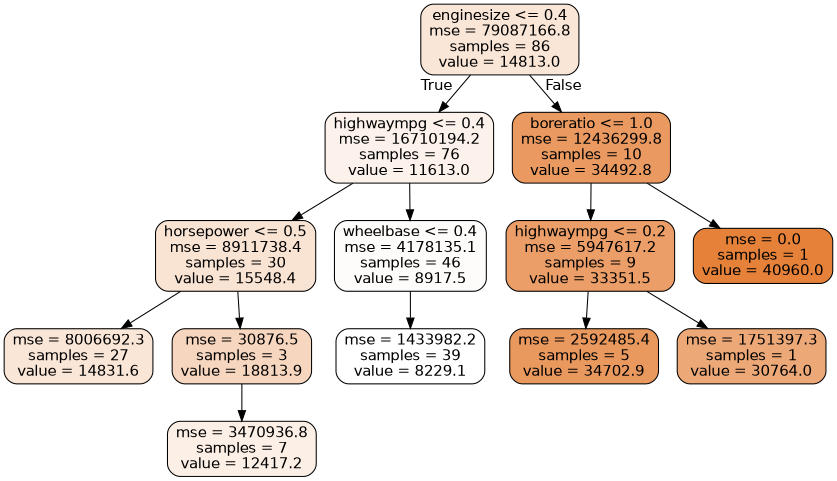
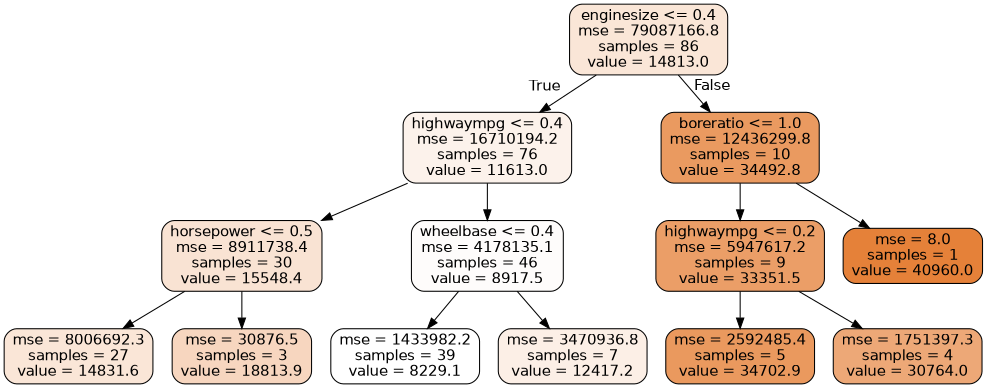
  digraph {
    node [color=black fillcolor="#fae6d7" fontname=helvetica shape=box style="filled, rounded"]
    edge [fontname=helvetica]
    n1 [label="enginesize <= 0.4\nmse = 79087166.8\nsamples = 86\nvalue = 14813.0"]
    n2 [fillcolor="#fcf2eb" label="highwaympg <= 0.4\nmse = 16710194.2\nsamples = 76\nvalue = 11613.0"]
    n3 [fillcolor="#ea9a60" label="boreratio <= 1.0\nmse = 12436299.8\nsamples = 10\nvalue = 34492.8"]
    n4 [fillcolor="#f9e3d3" label="horsepower <= 0.5\nmse = 8911738.4\nsamples = 30\nvalue = 15548.4"]
    n5 [fillcolor="#fefcfb" label="wheelbase <= 0.4\nmse = 4178135.1\nsamples = 46\nvalue = 8917.5"]
    n6 [fillcolor="#eb9e67" label="highwaympg <= 0.2\nmse = 5947617.2\nsamples = 9\nvalue = 33351.5"]
-   n7 [fillcolor="#e58139" label="mse = 0.0\nsamples = 1\nvalue = 40960.0"]
+   n7 [fillcolor="#e58139" label="mse = 8.0\nsamples = 1\nvalue = 40960.0"]
    n8 [label="mse = 8006692.3\nsamples = 27\nvalue = 14831.6"]
    n9 [fillcolor="#f7d6bf" label="mse = 30876.5\nsamples = 3\nvalue = 18813.9"]
    n10 [fillcolor="#ffffff" label="mse = 1433982.2\nsamples = 39\nvalue = 8229.1"]
    n11 [fillcolor="#fcefe6" label="mse = 3470936.8\nsamples = 7\nvalue = 12417.2"]
    n12 [fillcolor="#ea995e" label="mse = 2592485.4\nsamples = 5\nvalue = 34702.9"]
-   n13 [fillcolor="#eda877" label="mse = 1751397.3\nsamples = 1\nvalue = 30764.0"]
+   n13 [fillcolor="#eda877" label="mse = 1751397.3\nsamples = 4\nvalue = 30764.0"]
    n1 -> n2 [headlabel=True labelangle=45 labeldistance=2.5]
    n1 -> n3 [headlabel=False labelangle=-45 labeldistance=2.5]
    n2 -> n4
    n2 -> n5
    n3 -> n6
    n3 -> n7
    n4 -> n8
    n4 -> n9
    n5 -> n10
-   n9 -> n11
+   n5 -> n11
    n6 -> n12
    n6 -> n13
  }
